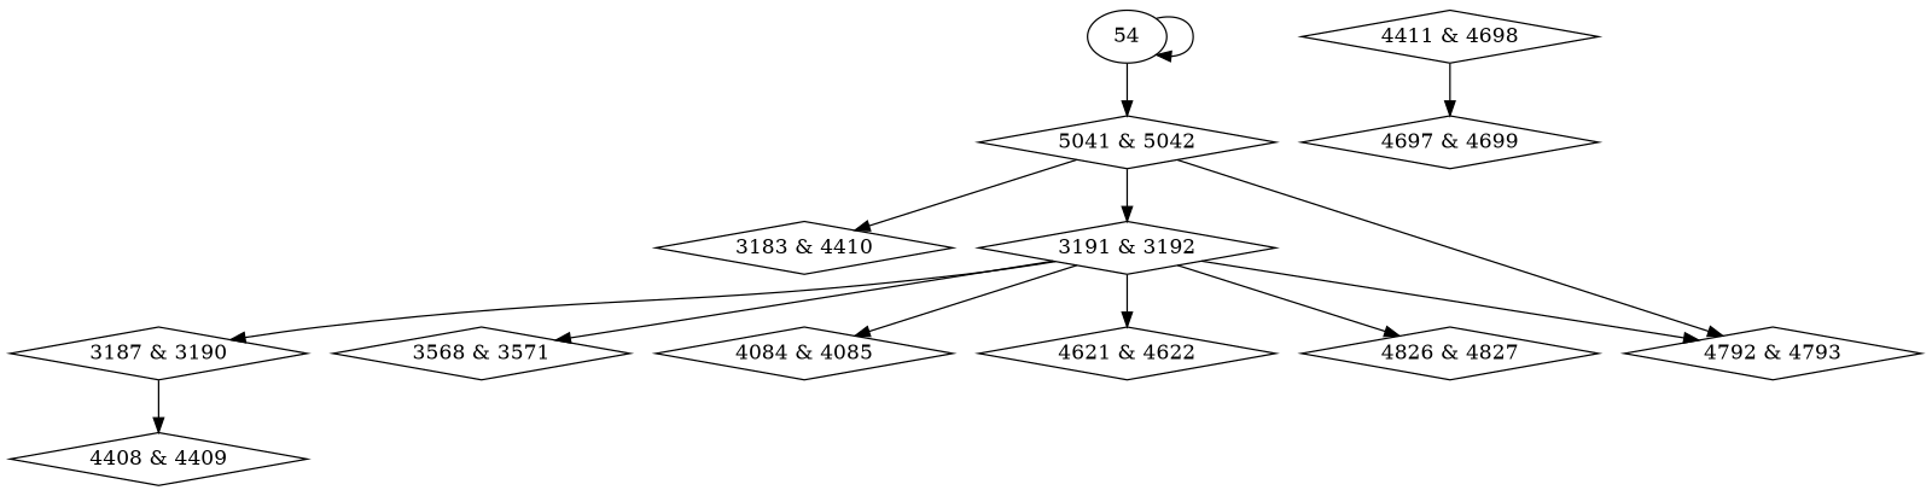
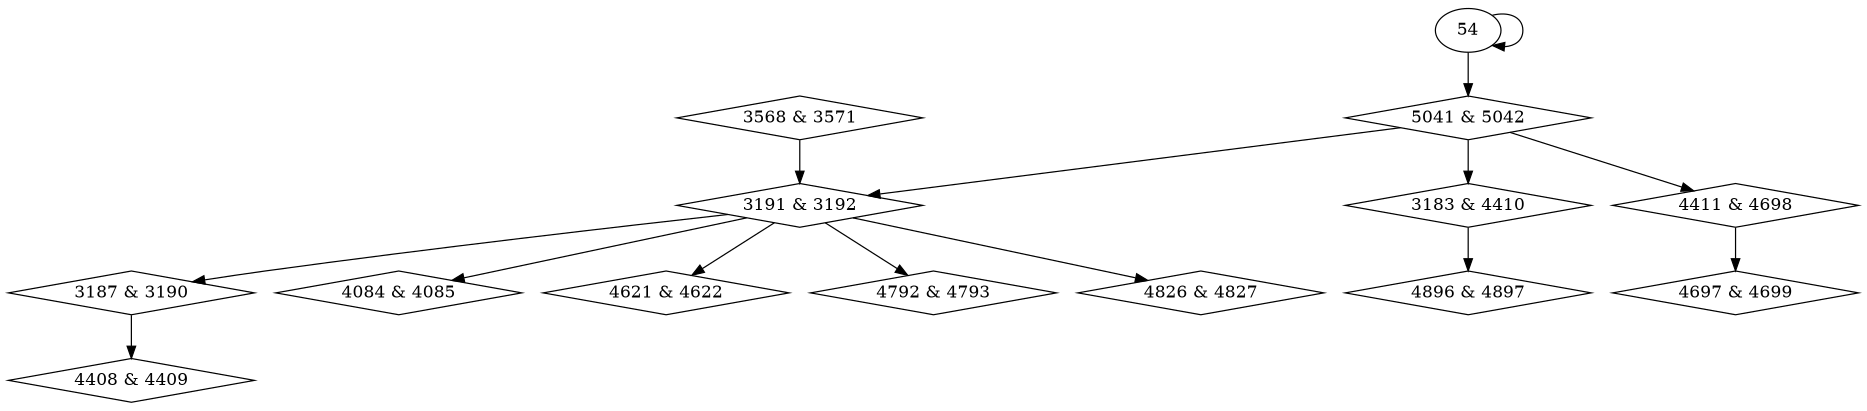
  digraph {
    node [shape=diamond]
    n1 [label="3183 & 4410"]
+   n2 [label="4896 & 4897"]
    n3 [label="4408 & 4409"]
    n4 [label="3187 & 3190"]
    n5 [label="3191 & 3192"]
    n6 [label="3568 & 3571"]
    n7 [label="4084 & 4085"]
    n8 [label="4621 & 4622"]
    n9 [label="4792 & 4793"]
    n10 [label="4826 & 4827"]
    n11 [label="4411 & 4698"]
    n12 [label="4697 & 4699"]
    n13 [label="5041 & 5042"]
    n14 [label=54 shape=""]
+   n1 -> n2
    n4 -> n3
    n5 -> n4
-   n5 -> n6
+   n6 -> n5
    n5 -> n7
    n5 -> n8
    n5 -> n9
    n5 -> n10
    n11 -> n12
    n13 -> n1
    n13 -> n5
-   n13 -> n9
+   n13 -> n11
    n14 -> n13
    n14 -> n14
  }
